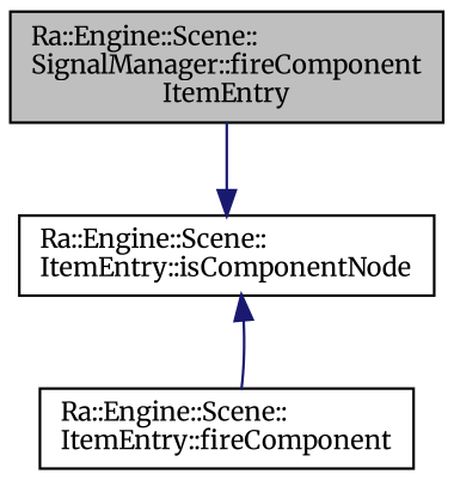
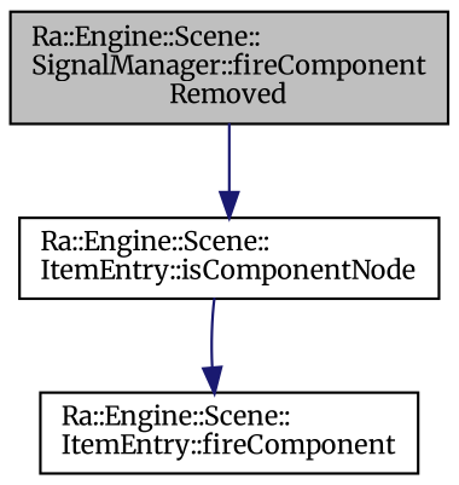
  digraph {
    fontname=Merriweather
    rankdir=TB
    node [color=black fillcolor=white fontname=Merriweather fontsize=10 shape=record style=filled]
    edge [color=midnightblue fontname=Merriweather fontsize=10 labelfontname=Helvetica labelfontsize=10 style=solid]
-   n1 [fillcolor=grey75 fontcolor=black height=0.2 label="Ra::Engine::Scene::\lSignalManager::fireComponent\lItemEntry" width=0.4]
+   n1 [fillcolor=grey75 fontcolor=black height=0.2 label="Ra::Engine::Scene::\lSignalManager::fireComponent\lRemoved" width=0.4]
    n2 [height=0.2 label="Ra::Engine::Scene::\lItemEntry::isComponentNode" width=0.4]
    n3 [height=0.2 label="Ra::Engine::Scene::\lItemEntry::fireComponent" width=0.4]
    n1 -> n2
-   n3 -> n2
+   n2 -> n3
  }
